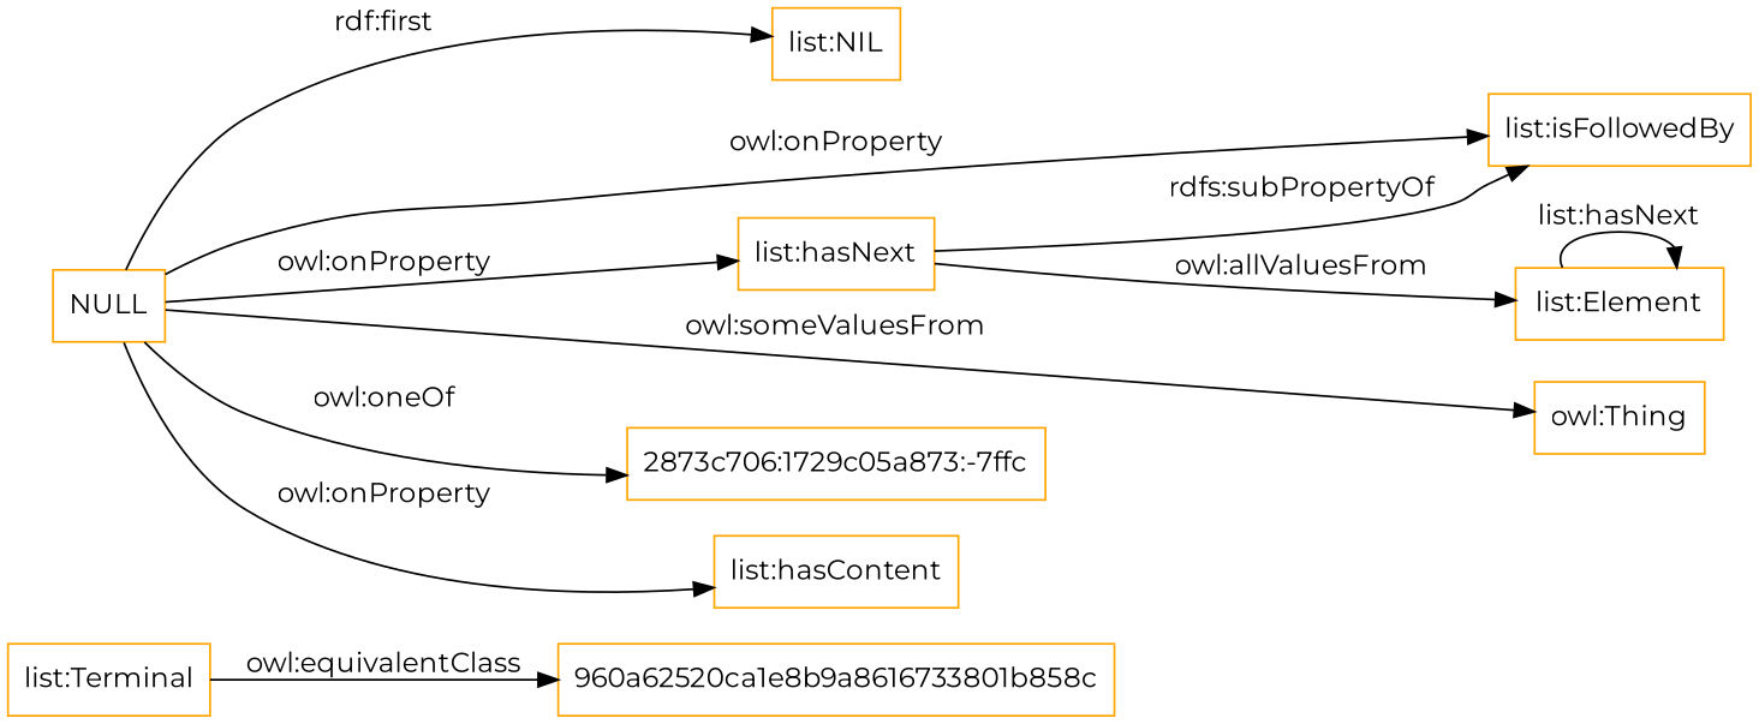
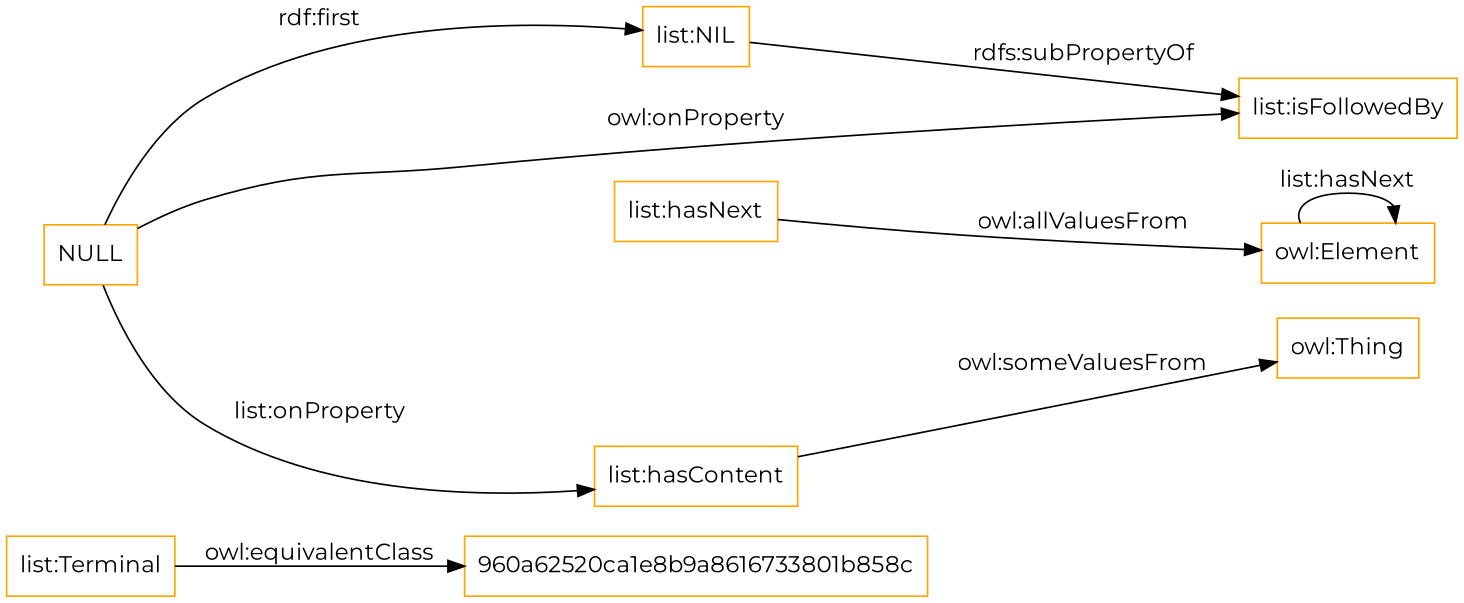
  digraph {
    fontname=Montserrat
    rankdir=LR
    node [color=orange fontname=Montserrat shape=rectangle]
    edge [fontname=Montserrat]
    n1 [label="960a62520ca1e8b9a8616733801b858c"]
    "list:Terminal"
-   "list:Element"
+   "list:Element" [label="owl:Element"]
    NULL
    "list:NIL"
    "owl:Thing"
    "list:hasNext"
    "list:hasContent"
-   "2873c706:1729c05a873:-7ffc"
    "list:isFollowedBy"
    "list:Terminal" -> n1 [label="owl:equivalentClass"]
    "list:Element" -> "list:Element" [label="list:hasNext"]
    NULL -> "list:NIL" [label="rdf:first"]
-   NULL -> "owl:Thing" [label="owl:someValuesFrom"]
-   NULL -> "list:hasNext" [label="owl:onProperty"]
-   NULL -> "list:hasContent" [label="owl:onProperty"]
-   NULL -> "2873c706:1729c05a873:-7ffc" [label="owl:oneOf"]
+   "list:hasContent" -> "owl:Thing" [label="owl:someValuesFrom"]
+   NULL -> "list:hasContent" [label="list:onProperty"]
    NULL -> "list:isFollowedBy" [label="owl:onProperty"]
    "list:hasNext" -> "list:Element" [label="owl:allValuesFrom"]
-   "list:hasNext" -> "list:isFollowedBy" [label="rdfs:subPropertyOf"]
+   "list:NIL" -> "list:isFollowedBy" [label="rdfs:subPropertyOf"]
  }
